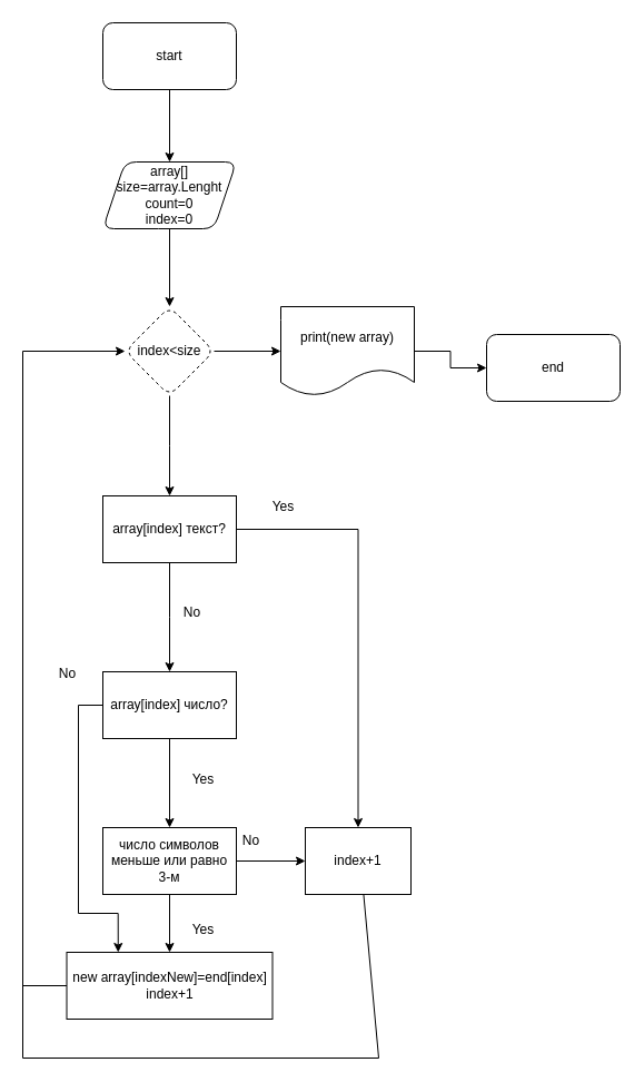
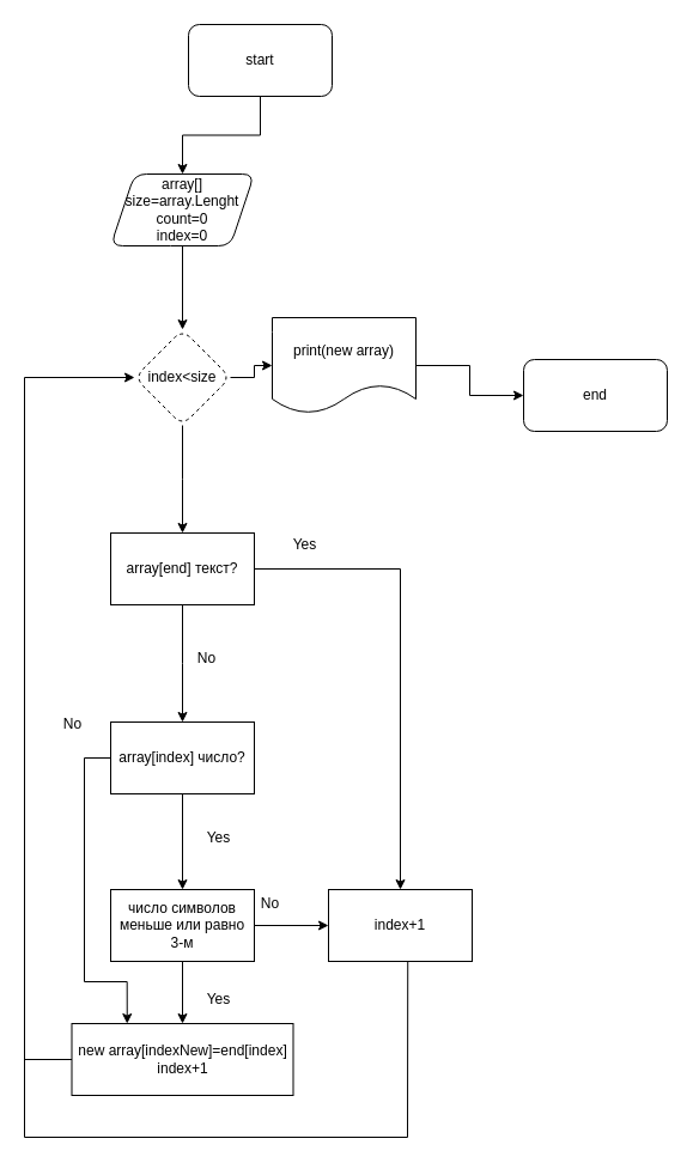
  <mxCell id="0" />
  <mxCell id="1" parent="0" />
  <mxCell id="2" value="" style="edgeStyle=orthogonalEdgeStyle;rounded=0;orthogonalLoop=1;jettySize=auto;html=1;" edge="1" parent="1" source="3" target="5"><mxGeometry relative="1" as="geometry" /></mxCell>
- <mxCell id="3" value="start" style="rounded=1;whiteSpace=wrap;html=1;" vertex="1" parent="1"><mxGeometry x="92" y="20" width="120" height="60" as="geometry" /></mxCell>
+ <mxCell id="3" value="start" style="rounded=1;whiteSpace=wrap;html=1;" vertex="1" parent="1"><mxGeometry x="157" y="20" width="120" height="60" as="geometry" /></mxCell>
  <mxCell id="4" value="" style="edgeStyle=orthogonalEdgeStyle;rounded=0;orthogonalLoop=1;jettySize=auto;html=1;" edge="1" parent="1" source="5" target="8"><mxGeometry relative="1" as="geometry" /></mxCell>
  <mxCell id="5" value="array[]&lt;br&gt;size=array.Lenght&lt;br&gt;count=0&lt;br&gt;index=0" style="shape=parallelogram;perimeter=parallelogramPerimeter;whiteSpace=wrap;html=1;fixedSize=1;rounded=1;" vertex="1" parent="1"><mxGeometry x="92" y="145" width="120" height="60" as="geometry" /></mxCell>
  <mxCell id="6" value="" style="edgeStyle=orthogonalEdgeStyle;rounded=0;orthogonalLoop=1;jettySize=auto;html=1;" edge="1" parent="1" source="8" target="10"><mxGeometry relative="1" as="geometry" /></mxCell>
  <mxCell id="7" value="" style="edgeStyle=orthogonalEdgeStyle;rounded=0;orthogonalLoop=1;jettySize=auto;html=1;" edge="1" parent="1" source="8"><mxGeometry relative="1" as="geometry"><mxPoint x="152" y="445" as="targetPoint" /></mxGeometry></mxCell>
  <mxCell id="8" value="index&amp;lt;size" style="rhombus;whiteSpace=wrap;html=1;rounded=1;dashed=1;" vertex="1" parent="1"><mxGeometry x="112" y="275" width="80" height="80" as="geometry" /></mxCell>
  <mxCell id="9" value="" style="edgeStyle=orthogonalEdgeStyle;rounded=0;orthogonalLoop=1;jettySize=auto;html=1;" edge="1" parent="1" source="10" target="11"><mxGeometry relative="1" as="geometry" /></mxCell>
- <mxCell id="10" value="print(new array)" style="shape=document;whiteSpace=wrap;html=1;boundedLbl=1;rounded=1;" vertex="1" parent="1"><mxGeometry x="252" y="275" width="120" height="80" as="geometry" /></mxCell>
+ <mxCell id="10" value="print(new array)" style="shape=document;whiteSpace=wrap;html=1;boundedLbl=1;rounded=1;" vertex="1" parent="1"><mxGeometry x="227" y="265" width="120" height="80" as="geometry" /></mxCell>
  <mxCell id="11" value="end" style="rounded=1;whiteSpace=wrap;html=1;" vertex="1" parent="1"><mxGeometry x="437" y="300" width="120" height="60" as="geometry" /></mxCell>
  <mxCell id="12" value="" style="edgeStyle=orthogonalEdgeStyle;rounded=0;orthogonalLoop=1;jettySize=auto;html=1;" edge="1" parent="1" source="14"><mxGeometry relative="1" as="geometry"><mxPoint x="152" y="603" as="targetPoint" /></mxGeometry></mxCell>
  <mxCell id="13" style="edgeStyle=orthogonalEdgeStyle;rounded=0;orthogonalLoop=1;jettySize=auto;html=1;" edge="1" parent="1" source="14" target="25"><mxGeometry relative="1" as="geometry" /></mxCell>
- <mxCell id="14" value="array[index] текст?" style="rounded=0;whiteSpace=wrap;html=1;" vertex="1" parent="1"><mxGeometry x="92" y="445" width="120" height="60" as="geometry" /></mxCell>
+ <mxCell id="14" value="array[end] текст?" style="rounded=0;whiteSpace=wrap;html=1;" vertex="1" parent="1"><mxGeometry x="92" y="445" width="120" height="60" as="geometry" /></mxCell>
  <mxCell id="15" value="No" style="text;html=1;align=center;verticalAlign=middle;resizable=0;points=[];autosize=1;strokeColor=none;fillColor=none;" vertex="1" parent="1"><mxGeometry x="152" y="534.5" width="40" height="30" as="geometry" /></mxCell>
  <mxCell id="16" style="edgeStyle=orthogonalEdgeStyle;rounded=0;orthogonalLoop=1;jettySize=auto;html=1;entryX=0;entryY=0.5;entryDx=0;entryDy=0;" edge="1" parent="1" source="17" target="8"><mxGeometry relative="1" as="geometry"><Array as="points"><mxPoint x="20" y="885" /><mxPoint x="20" y="315" /></Array></mxGeometry></mxCell>
  <mxCell id="17" value="new array[indexNew]=end[index]&lt;br&gt;index+1" style="whiteSpace=wrap;html=1;rounded=0;" vertex="1" parent="1"><mxGeometry x="59.5" y="855" width="185" height="60" as="geometry" /></mxCell>
  <mxCell id="18" value="" style="edgeStyle=orthogonalEdgeStyle;rounded=0;orthogonalLoop=1;jettySize=auto;html=1;" edge="1" parent="1" source="20" target="23"><mxGeometry relative="1" as="geometry" /></mxCell>
  <mxCell id="19" style="edgeStyle=orthogonalEdgeStyle;rounded=0;orthogonalLoop=1;jettySize=auto;html=1;entryX=0.25;entryY=0;entryDx=0;entryDy=0;" edge="1" parent="1" source="20" target="17"><mxGeometry relative="1" as="geometry"><Array as="points"><mxPoint x="70" y="633" /><mxPoint x="70" y="820" /><mxPoint x="106" y="820" /></Array></mxGeometry></mxCell>
  <mxCell id="20" value="array[index] число?" style="whiteSpace=wrap;html=1;rounded=0;" vertex="1" parent="1"><mxGeometry x="92" y="603" width="120" height="60" as="geometry" /></mxCell>
  <mxCell id="21" style="edgeStyle=orthogonalEdgeStyle;rounded=0;orthogonalLoop=1;jettySize=auto;html=1;" edge="1" parent="1" source="23" target="17"><mxGeometry relative="1" as="geometry" /></mxCell>
  <mxCell id="22" style="edgeStyle=orthogonalEdgeStyle;rounded=0;orthogonalLoop=1;jettySize=auto;html=1;" edge="1" parent="1" source="23" target="25"><mxGeometry relative="1" as="geometry" /></mxCell>
  <mxCell id="23" value="число символов меньше или равно 3-м" style="whiteSpace=wrap;html=1;rounded=0;" vertex="1" parent="1"><mxGeometry x="92" y="743" width="120" height="60" as="geometry" /></mxCell>
  <mxCell id="24" value="Yes" style="text;html=1;align=center;verticalAlign=middle;resizable=0;points=[];autosize=1;strokeColor=none;fillColor=none;" vertex="1" parent="1"><mxGeometry x="162" y="685" width="40" height="30" as="geometry" /></mxCell>
- <mxCell id="25" value="index+1" style="whiteSpace=wrap;html=1;rounded=0;" vertex="1" parent="1"><mxGeometry x="274" y="743" width="95" height="60" as="geometry" /></mxCell>
+ <mxCell id="25" value="index+1" style="whiteSpace=wrap;html=1;rounded=0;" vertex="1" parent="1"><mxGeometry x="274" y="743" width="120" height="60" as="geometry" /></mxCell>
  <mxCell id="26" value="No" style="text;html=1;align=center;verticalAlign=middle;resizable=0;points=[];autosize=1;strokeColor=none;fillColor=none;" vertex="1" parent="1"><mxGeometry x="40" y="590" width="40" height="30" as="geometry" /></mxCell>
  <mxCell id="27" value="Yes" style="text;html=1;align=center;verticalAlign=middle;resizable=0;points=[];autosize=1;strokeColor=none;fillColor=none;" vertex="1" parent="1"><mxGeometry x="234" y="440" width="40" height="30" as="geometry" /></mxCell>
  <mxCell id="28" value="Yes" style="text;html=1;align=center;verticalAlign=middle;resizable=0;points=[];autosize=1;strokeColor=none;fillColor=none;" vertex="1" parent="1"><mxGeometry x="162" y="820" width="40" height="30" as="geometry" /></mxCell>
  <mxCell id="29" value="No" style="text;html=1;align=center;verticalAlign=middle;resizable=0;points=[];autosize=1;strokeColor=none;fillColor=none;" vertex="1" parent="1"><mxGeometry x="204.5" y="740" width="40" height="30" as="geometry" /></mxCell>
  <mxCell id="30" value="" style="endArrow=none;html=1;rounded=0;" edge="1" parent="1"><mxGeometry width="50" height="50" relative="1" as="geometry"><mxPoint x="20" y="950" as="sourcePoint" /><mxPoint x="20" y="880" as="targetPoint" /></mxGeometry></mxCell>
  <mxCell id="31" value="" style="endArrow=none;html=1;rounded=0;" edge="1" parent="1"><mxGeometry width="50" height="50" relative="1" as="geometry"><mxPoint x="20" y="950" as="sourcePoint" /><mxPoint x="340" y="950" as="targetPoint" /></mxGeometry></mxCell>
  <mxCell id="32" value="" style="endArrow=none;html=1;rounded=0;exitX=0.552;exitY=1.003;exitDx=0;exitDy=0;exitPerimeter=0;" edge="1" parent="1" source="25"><mxGeometry width="50" height="50" relative="1" as="geometry"><mxPoint x="230" y="820" as="sourcePoint" /><mxPoint x="340" y="950" as="targetPoint" /></mxGeometry></mxCell>
